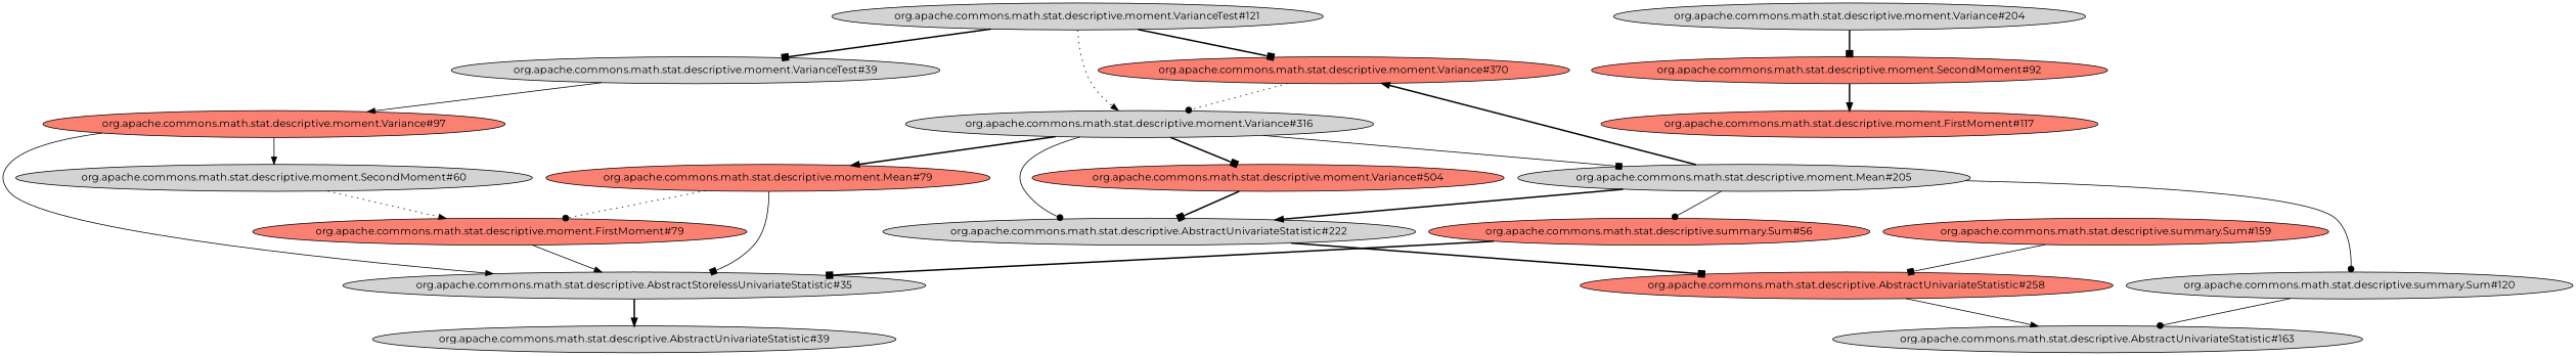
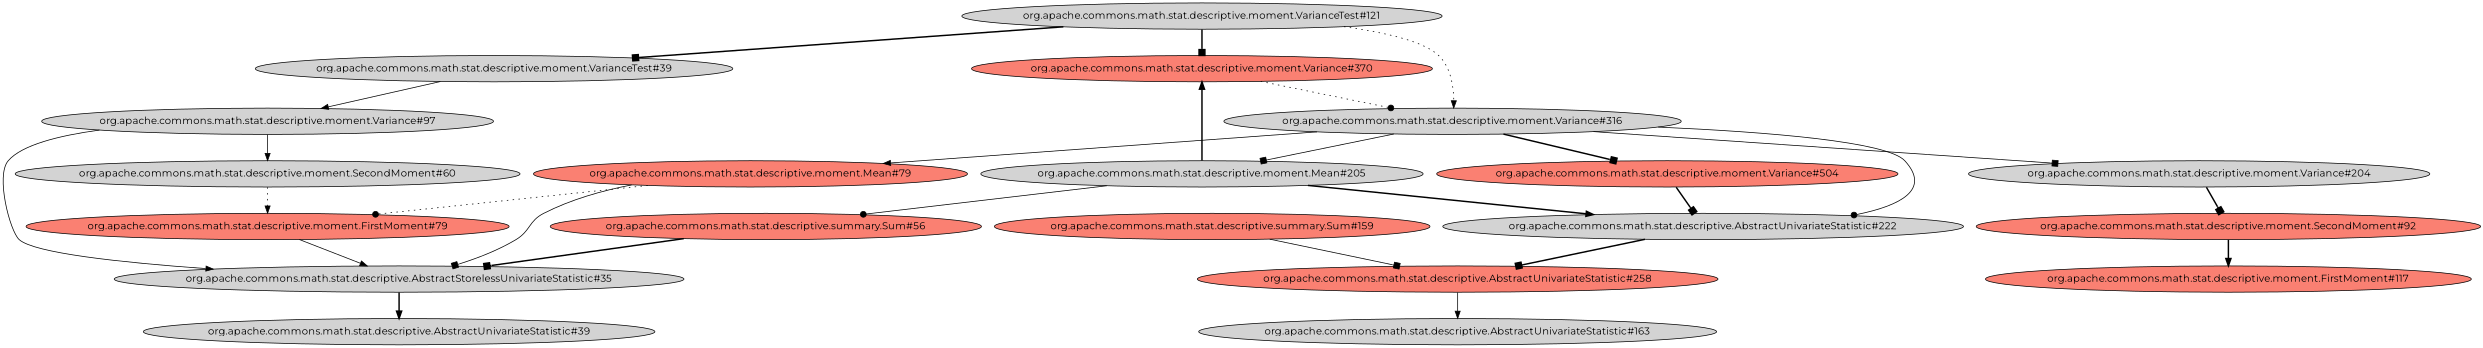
  digraph {
    fontname=Montserrat
    node [fillcolor=lightgrey fontname=Montserrat style=filled]
    edge [arrowhead=normal fontname=Montserrat style=solid]
    "org.apache.commons.math.stat.descriptive.moment.VarianceTest#121"
    "org.apache.commons.math.stat.descriptive.moment.VarianceTest#39"
    "org.apache.commons.math.stat.descriptive.moment.Variance#370" [fillcolor=salmon]
    "org.apache.commons.math.stat.descriptive.moment.Variance#316"
-   "org.apache.commons.math.stat.descriptive.moment.Variance#97" [fillcolor=salmon]
+   "org.apache.commons.math.stat.descriptive.moment.Variance#97"
    "org.apache.commons.math.stat.descriptive.AbstractUnivariateStatistic#222"
    "org.apache.commons.math.stat.descriptive.moment.Variance#204"
    "org.apache.commons.math.stat.descriptive.moment.Mean#79" [fillcolor=salmon]
    "org.apache.commons.math.stat.descriptive.moment.Mean#205"
    "org.apache.commons.math.stat.descriptive.moment.Variance#504" [fillcolor=salmon]
    "org.apache.commons.math.stat.descriptive.AbstractStorelessUnivariateStatistic#35"
    "org.apache.commons.math.stat.descriptive.moment.SecondMoment#60"
    "org.apache.commons.math.stat.descriptive.AbstractUnivariateStatistic#39"
    "org.apache.commons.math.stat.descriptive.moment.FirstMoment#79" [fillcolor=salmon]
    "org.apache.commons.math.stat.descriptive.AbstractUnivariateStatistic#258" [fillcolor=salmon]
    "org.apache.commons.math.stat.descriptive.moment.SecondMoment#92" [fillcolor=salmon]
    "org.apache.commons.math.stat.descriptive.summary.Sum#56" [fillcolor=salmon]
-   "org.apache.commons.math.stat.descriptive.summary.Sum#120"
    "org.apache.commons.math.stat.descriptive.AbstractUnivariateStatistic#163"
    "org.apache.commons.math.stat.descriptive.moment.FirstMoment#117" [fillcolor=salmon]
    "org.apache.commons.math.stat.descriptive.summary.Sum#159" [fillcolor=salmon]
    "org.apache.commons.math.stat.descriptive.moment.VarianceTest#121" -> "org.apache.commons.math.stat.descriptive.moment.VarianceTest#39" [arrowhead=box style=bold]
    "org.apache.commons.math.stat.descriptive.moment.VarianceTest#121" -> "org.apache.commons.math.stat.descriptive.moment.Variance#370" [arrowhead=box style=bold]
    "org.apache.commons.math.stat.descriptive.moment.VarianceTest#121" -> "org.apache.commons.math.stat.descriptive.moment.Variance#316" [style=dotted]
    "org.apache.commons.math.stat.descriptive.moment.VarianceTest#39" -> "org.apache.commons.math.stat.descriptive.moment.Variance#97"
    "org.apache.commons.math.stat.descriptive.moment.Variance#370" -> "org.apache.commons.math.stat.descriptive.moment.Variance#316" [arrowhead=dot style=dotted]
    "org.apache.commons.math.stat.descriptive.moment.Variance#316" -> "org.apache.commons.math.stat.descriptive.AbstractUnivariateStatistic#222" [arrowhead=dot]
-   "org.apache.commons.math.stat.descriptive.moment.Variance#316" -> "org.apache.commons.math.stat.descriptive.moment.Mean#79" [style=bold]
+   "org.apache.commons.math.stat.descriptive.moment.Variance#316" -> "org.apache.commons.math.stat.descriptive.moment.Variance#204" [arrowhead=box]
+   "org.apache.commons.math.stat.descriptive.moment.Variance#316" -> "org.apache.commons.math.stat.descriptive.moment.Mean#79"
    "org.apache.commons.math.stat.descriptive.moment.Variance#316" -> "org.apache.commons.math.stat.descriptive.moment.Mean#205" [arrowhead=box]
    "org.apache.commons.math.stat.descriptive.moment.Variance#316" -> "org.apache.commons.math.stat.descriptive.moment.Variance#504" [arrowhead=box style=bold]
    "org.apache.commons.math.stat.descriptive.moment.Variance#97" -> "org.apache.commons.math.stat.descriptive.AbstractStorelessUnivariateStatistic#35"
    "org.apache.commons.math.stat.descriptive.moment.Variance#97" -> "org.apache.commons.math.stat.descriptive.moment.SecondMoment#60"
    "org.apache.commons.math.stat.descriptive.AbstractUnivariateStatistic#222" -> "org.apache.commons.math.stat.descriptive.AbstractUnivariateStatistic#258" [arrowhead=box style=bold]
    "org.apache.commons.math.stat.descriptive.moment.Variance#204" -> "org.apache.commons.math.stat.descriptive.moment.SecondMoment#92" [arrowhead=box style=bold]
    "org.apache.commons.math.stat.descriptive.moment.Mean#79" -> "org.apache.commons.math.stat.descriptive.AbstractStorelessUnivariateStatistic#35" [arrowhead=box]
    "org.apache.commons.math.stat.descriptive.moment.Mean#79" -> "org.apache.commons.math.stat.descriptive.moment.FirstMoment#79" [arrowhead=dot style=dotted]
    "org.apache.commons.math.stat.descriptive.moment.Mean#205" -> "org.apache.commons.math.stat.descriptive.moment.Variance#370" [style=bold]
    "org.apache.commons.math.stat.descriptive.moment.Mean#205" -> "org.apache.commons.math.stat.descriptive.AbstractUnivariateStatistic#222" [style=bold]
    "org.apache.commons.math.stat.descriptive.moment.Mean#205" -> "org.apache.commons.math.stat.descriptive.summary.Sum#56" [arrowhead=dot]
-   "org.apache.commons.math.stat.descriptive.moment.Mean#205" -> "org.apache.commons.math.stat.descriptive.summary.Sum#120" [arrowhead=dot]
    "org.apache.commons.math.stat.descriptive.moment.Variance#504" -> "org.apache.commons.math.stat.descriptive.AbstractUnivariateStatistic#222" [arrowhead=box style=bold]
    "org.apache.commons.math.stat.descriptive.AbstractStorelessUnivariateStatistic#35" -> "org.apache.commons.math.stat.descriptive.AbstractUnivariateStatistic#39" [style=bold]
    "org.apache.commons.math.stat.descriptive.moment.SecondMoment#60" -> "org.apache.commons.math.stat.descriptive.moment.FirstMoment#79" [style=dotted]
    "org.apache.commons.math.stat.descriptive.moment.FirstMoment#79" -> "org.apache.commons.math.stat.descriptive.AbstractStorelessUnivariateStatistic#35"
    "org.apache.commons.math.stat.descriptive.AbstractUnivariateStatistic#258" -> "org.apache.commons.math.stat.descriptive.AbstractUnivariateStatistic#163"
    "org.apache.commons.math.stat.descriptive.moment.SecondMoment#92" -> "org.apache.commons.math.stat.descriptive.moment.FirstMoment#117" [style=bold]
    "org.apache.commons.math.stat.descriptive.summary.Sum#56" -> "org.apache.commons.math.stat.descriptive.AbstractStorelessUnivariateStatistic#35" [arrowhead=box style=bold]
-   "org.apache.commons.math.stat.descriptive.summary.Sum#120" -> "org.apache.commons.math.stat.descriptive.AbstractUnivariateStatistic#163" [arrowhead=dot]
    "org.apache.commons.math.stat.descriptive.summary.Sum#159" -> "org.apache.commons.math.stat.descriptive.AbstractUnivariateStatistic#258" [arrowhead=box]
  }
